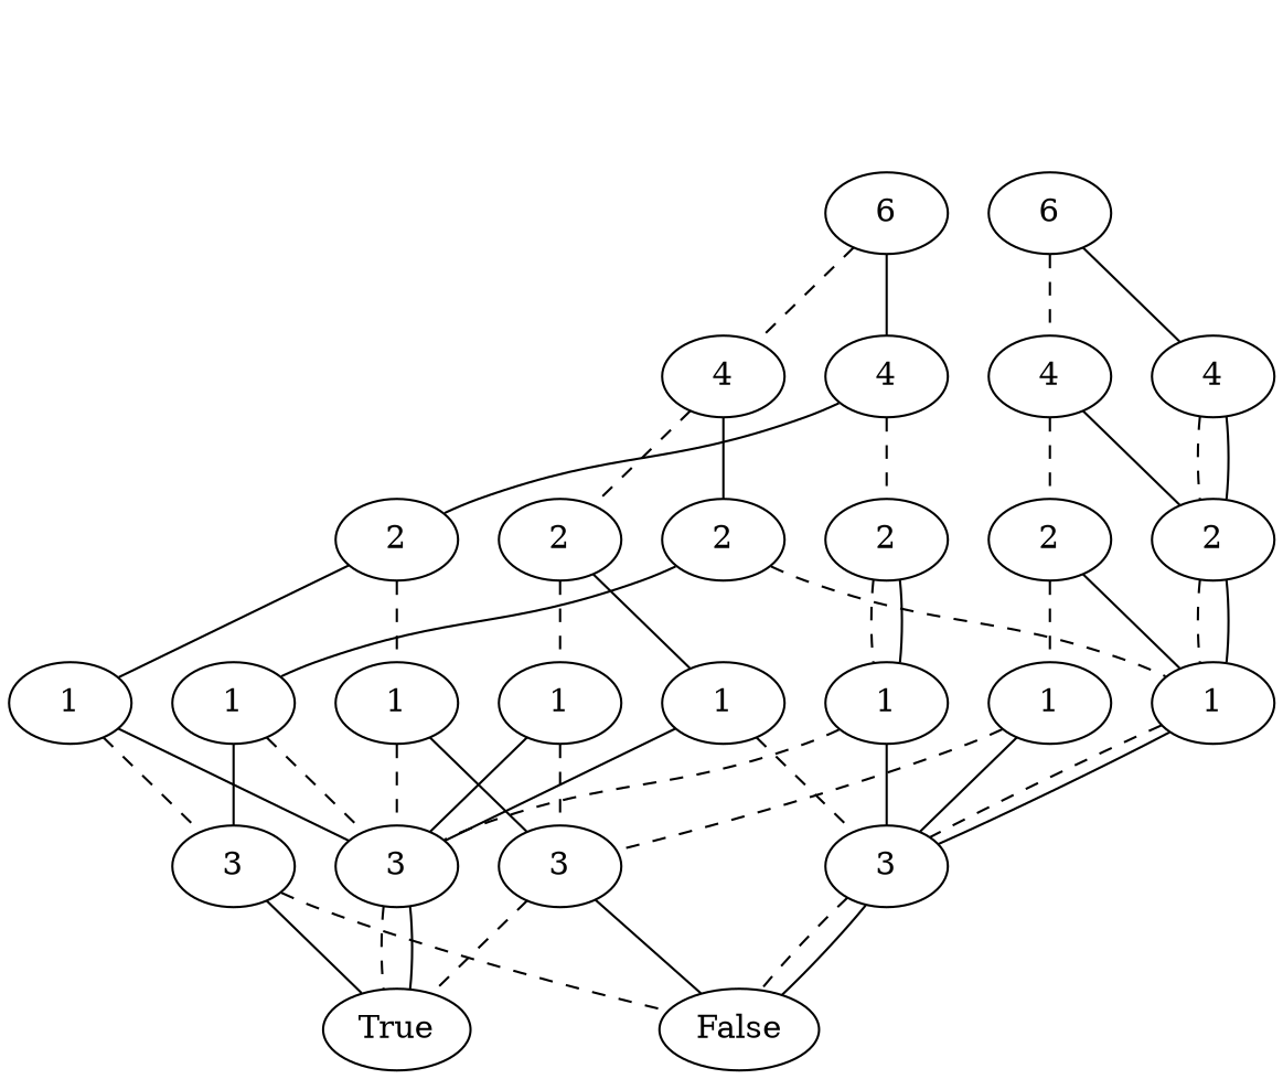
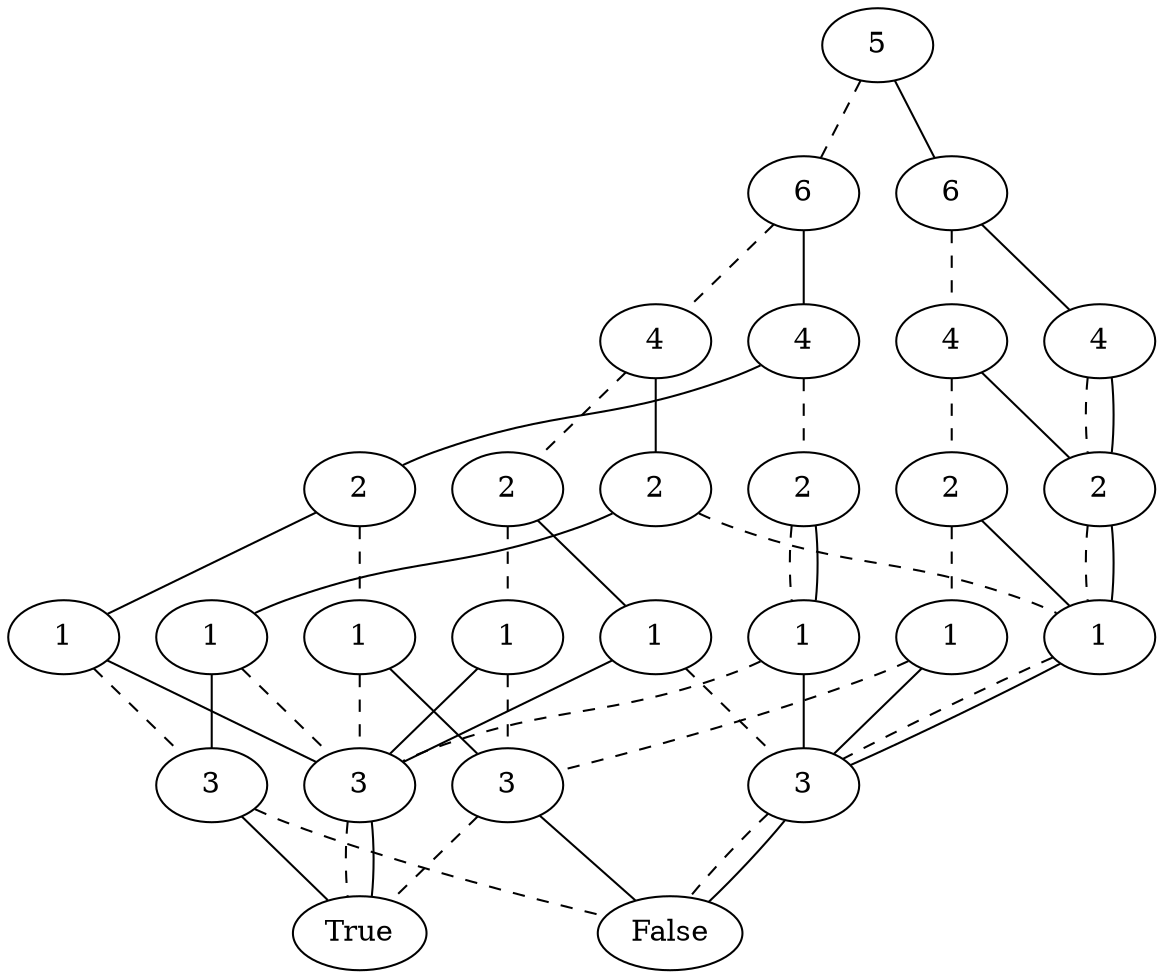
  graph {
+   n1 [label=5]
    n2 [label=6]
    n3 [label=6]
    n4 [label=4]
    n5 [label=4]
    n6 [label=2]
    n7 [label=2]
    n8 [label=1]
    n9 [label=1]
    n10 [label=3]
    n11 [label=3]
    n12 [label=True]
    n13 [label=False]
    n14 [label=3]
    n15 [label=1]
    n16 [label=1]
    n17 [label=3]
    n18 [label=2]
    n19 [label=2]
    n20 [label=1]
    n21 [label=1]
    n22 [label=1]
    n23 [label=4]
    n24 [label=4]
    n25 [label=2]
    n26 [label=2]
    n27 [label=1]
+   n1 -- n2 [style=dashed]
+   n1 -- n3
    n2 -- n4 [style=dashed]
    n2 -- n5
    n3 -- n23 [style=dashed]
    n3 -- n24
    n4 -- n6 [style=dashed]
    n4 -- n7
    n5 -- n18 [style=dashed]
    n5 -- n19
    n6 -- n8 [style=dashed]
    n6 -- n9
    n7 -- n15 [style=dashed]
    n7 -- n16
    n8 -- n10 [style=dashed]
    n8 -- n11
    n9 -- n11
    n9 -- n14 [style=dashed]
    n10 -- n12 [style=dashed]
    n10 -- n13
    n11 -- n12 [style=dashed]
    n11 -- n12
    n14 -- n13 [style=dashed]
    n14 -- n13
    n15 -- n14 [style=dashed]
    n15 -- n14
    n16 -- n11 [style=dashed]
    n16 -- n17
    n17 -- n12
    n17 -- n13 [style=dashed]
    n18 -- n20 [style=dashed]
    n18 -- n20
    n19 -- n21 [style=dashed]
    n19 -- n22
    n20 -- n11 [style=dashed]
    n20 -- n14
    n21 -- n10
    n21 -- n11 [style=dashed]
    n22 -- n11
    n22 -- n17 [style=dashed]
    n23 -- n25 [style=dashed]
    n23 -- n26
    n24 -- n26 [style=dashed]
    n24 -- n26
    n25 -- n15
    n25 -- n27 [style=dashed]
    n26 -- n15 [style=dashed]
    n26 -- n15
    n27 -- n10 [style=dashed]
    n27 -- n14
  }
